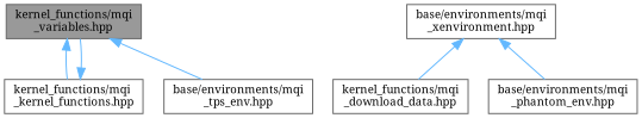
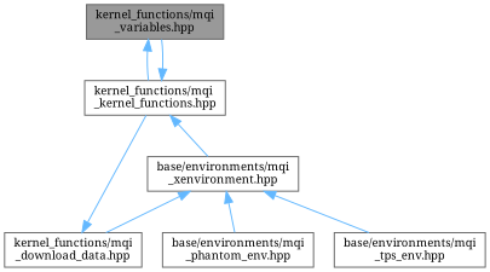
  digraph {
    fontname="Noto Serif"
    node [color=grey40 fillcolor=white fontname="Noto Serif" fontsize=10 shape=box style=filled]
    edge [color=steelblue1 dir=back fontname="Noto Serif" fontsize=10 labelfontname=Helvetica labelfontsize=10 style=solid]
    n1 [color=gray40 fillcolor=grey60 fontcolor=black height=0.2 label="kernel_functions/mqi\l_variables.hpp" width=0.4]
    n2 [height=0.2 label="kernel_functions/mqi\l_kernel_functions.hpp" width=0.4]
    n3 [height=0.2 label="kernel_functions/mqi\l_download_data.hpp" width=0.4]
    n4 [height=0.2 label="base/environments/mqi\l_xenvironment.hpp" width=0.4]
    n5 [height=0.2 label="base/environments/mqi\l_phantom_env.hpp" width=0.4]
    n6 [height=0.2 label="base/environments/mqi\l_tps_env.hpp" width=0.4]
    n1 -> n2
    n2 -> n1
+   n2 -> n4
+   n3 -> n2
    n4 -> n3
    n4 -> n5
-   n1 -> n6
+   n4 -> n6
  }
